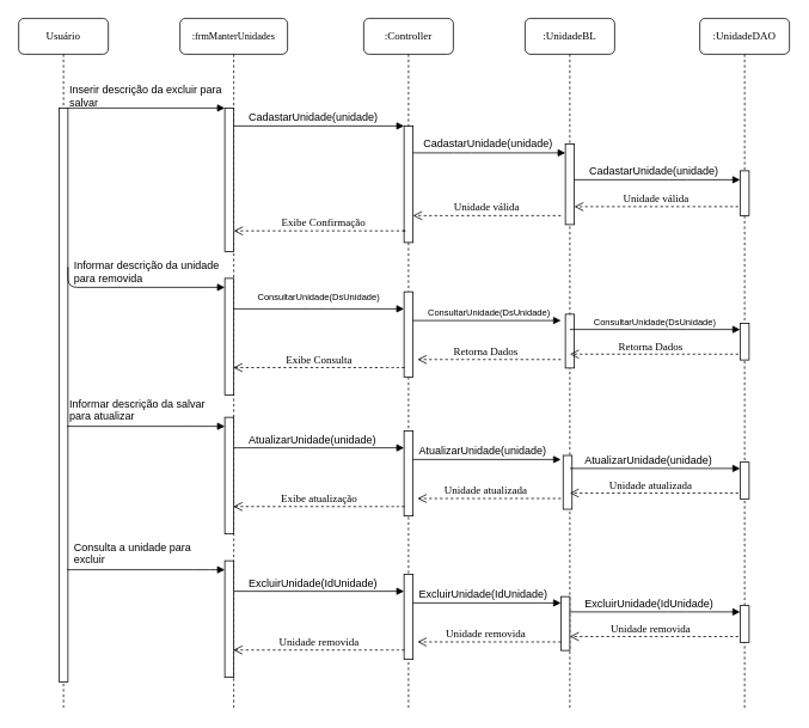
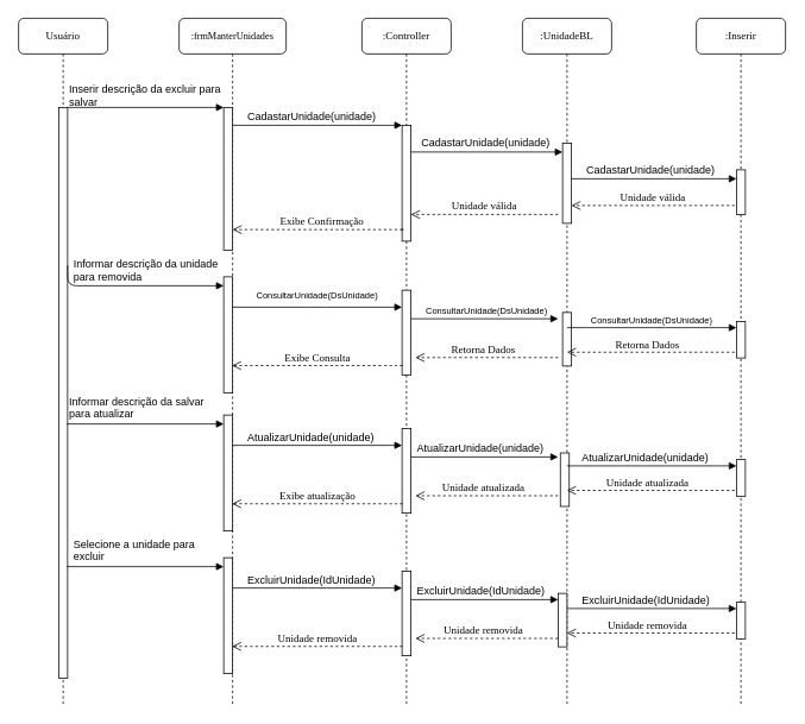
  <mxCell id="0" />
  <mxCell id="1" parent="0" />
  <mxCell id="2" value="&lt;font style=&quot;font-size: 11px&quot;&gt;:frmManterUnidades&lt;/font&gt;" style="shape=umlLifeline;perimeter=lifelinePerimeter;whiteSpace=wrap;html=1;container=1;collapsible=0;recursiveResize=0;outlineConnect=0;rounded=1;shadow=0;comic=0;labelBackgroundColor=none;strokeColor=#000000;strokeWidth=1;fillColor=#FFFFFF;fontFamily=Verdana;fontSize=12;fontColor=#000000;align=center;" parent="1" vertex="1"><mxGeometry x="200" y="20" width="120" height="770" as="geometry" /></mxCell>
  <mxCell id="3" value="" style="html=1;points=[];perimeter=orthogonalPerimeter;rounded=0;shadow=0;comic=0;labelBackgroundColor=none;strokeColor=#000000;strokeWidth=1;fillColor=#FFFFFF;fontFamily=Verdana;fontSize=12;fontColor=#000000;align=center;" parent="2" vertex="1"><mxGeometry x="50" y="100" width="10" height="160" as="geometry" /></mxCell>
  <mxCell id="4" value=":Controller" style="shape=umlLifeline;perimeter=lifelinePerimeter;whiteSpace=wrap;html=1;container=1;collapsible=0;recursiveResize=0;outlineConnect=0;rounded=1;shadow=0;comic=0;labelBackgroundColor=none;strokeColor=#000000;strokeWidth=1;fillColor=#FFFFFF;fontFamily=Verdana;fontSize=12;fontColor=#000000;align=center;" parent="1" vertex="1"><mxGeometry x="405" y="20" width="100" height="770" as="geometry" /></mxCell>
  <mxCell id="5" value="" style="html=1;points=[];perimeter=orthogonalPerimeter;rounded=0;shadow=0;comic=0;labelBackgroundColor=none;strokeColor=#000000;strokeWidth=1;fillColor=#FFFFFF;fontFamily=Verdana;fontSize=12;fontColor=#000000;align=center;" parent="4" vertex="1"><mxGeometry x="45" y="120" width="10" height="130" as="geometry" /></mxCell>
  <mxCell id="6" value="" style="html=1;points=[];perimeter=orthogonalPerimeter;rounded=0;shadow=0;comic=0;labelBackgroundColor=none;strokeColor=#000000;strokeWidth=1;fillColor=#FFFFFF;fontFamily=Verdana;fontSize=12;fontColor=#000000;align=center;" parent="4" vertex="1"><mxGeometry x="45" y="305" width="10" height="95" as="geometry" /></mxCell>
  <mxCell id="7" value=":UnidadeBL" style="shape=umlLifeline;perimeter=lifelinePerimeter;whiteSpace=wrap;html=1;container=1;collapsible=0;recursiveResize=0;outlineConnect=0;rounded=1;shadow=0;comic=0;labelBackgroundColor=none;strokeColor=#000000;strokeWidth=1;fillColor=#FFFFFF;fontFamily=Verdana;fontSize=12;fontColor=#000000;align=center;" parent="1" vertex="1"><mxGeometry x="585" y="20" width="100" height="770" as="geometry" /></mxCell>
  <mxCell id="8" value="" style="html=1;points=[];perimeter=orthogonalPerimeter;rounded=0;shadow=0;comic=0;labelBackgroundColor=none;strokeColor=#000000;strokeWidth=1;fillColor=#FFFFFF;fontFamily=Verdana;fontSize=12;fontColor=#000000;align=center;" parent="7" vertex="1"><mxGeometry x="45" y="140" width="10" height="90" as="geometry" /></mxCell>
  <mxCell id="9" value="" style="html=1;points=[];perimeter=orthogonalPerimeter;rounded=0;shadow=0;comic=0;labelBackgroundColor=none;strokeColor=#000000;strokeWidth=1;fillColor=#FFFFFF;fontFamily=Verdana;fontSize=12;fontColor=#000000;align=center;" parent="7" vertex="1"><mxGeometry x="45" y="330" width="10" height="60" as="geometry" /></mxCell>
- <mxCell id="10" value=":UnidadeDAO" style="shape=umlLifeline;perimeter=lifelinePerimeter;whiteSpace=wrap;html=1;container=1;collapsible=0;recursiveResize=0;outlineConnect=0;rounded=1;shadow=0;comic=0;labelBackgroundColor=none;strokeColor=#000000;strokeWidth=1;fillColor=#FFFFFF;fontFamily=Verdana;fontSize=12;fontColor=#000000;align=center;" parent="1" vertex="1"><mxGeometry x="780" y="20" width="100" height="770" as="geometry" /></mxCell>
+ <mxCell id="10" value=":Inserir" style="shape=umlLifeline;perimeter=lifelinePerimeter;whiteSpace=wrap;html=1;container=1;collapsible=0;recursiveResize=0;outlineConnect=0;rounded=1;shadow=0;comic=0;labelBackgroundColor=none;strokeColor=#000000;strokeWidth=1;fillColor=#FFFFFF;fontFamily=Verdana;fontSize=12;fontColor=#000000;align=center;" parent="1" vertex="1"><mxGeometry x="780" y="20" width="100" height="770" as="geometry" /></mxCell>
  <mxCell id="11" value="" style="html=1;points=[];perimeter=orthogonalPerimeter;rounded=0;shadow=0;comic=0;labelBackgroundColor=none;strokeColor=#000000;strokeWidth=1;fillColor=#FFFFFF;fontFamily=Verdana;fontSize=12;fontColor=#000000;align=center;" parent="10" vertex="1"><mxGeometry x="45" y="170" width="10" height="50" as="geometry" /></mxCell>
  <mxCell id="12" value="" style="html=1;points=[];perimeter=orthogonalPerimeter;rounded=0;shadow=0;comic=0;labelBackgroundColor=none;strokeColor=#000000;strokeWidth=1;fillColor=#FFFFFF;fontFamily=Verdana;fontSize=12;fontColor=#000000;align=center;" parent="10" vertex="1"><mxGeometry x="45" y="340" width="10" height="41" as="geometry" /></mxCell>
  <mxCell id="13" value="Usuário" style="shape=umlLifeline;perimeter=lifelinePerimeter;whiteSpace=wrap;html=1;container=1;collapsible=0;recursiveResize=0;outlineConnect=0;rounded=1;shadow=0;comic=0;labelBackgroundColor=none;strokeColor=#000000;strokeWidth=1;fillColor=#FFFFFF;fontFamily=Verdana;fontSize=12;fontColor=#000000;align=center;" parent="1" vertex="1"><mxGeometry x="20" y="20" width="100" height="770" as="geometry" /></mxCell>
  <mxCell id="14" value="" style="html=1;points=[];perimeter=orthogonalPerimeter;rounded=0;shadow=0;comic=0;labelBackgroundColor=none;strokeColor=#000000;strokeWidth=1;fillColor=#FFFFFF;fontFamily=Verdana;fontSize=12;fontColor=#000000;align=center;" parent="13" vertex="1"><mxGeometry x="45" y="100" width="10" height="640" as="geometry" /></mxCell>
  <mxCell id="15" value="" style="html=1;verticalAlign=bottom;endArrow=block;labelBackgroundColor=none;fontFamily=Verdana;fontSize=12;edgeStyle=elbowEdgeStyle;elbow=vertical;" parent="1" source="5" target="8" edge="1"><mxGeometry relative="1" as="geometry"><mxPoint x="505" y="160" as="sourcePoint" /><Array as="points"><mxPoint x="515" y="170" /><mxPoint x="545" y="180" /><mxPoint x="455" y="160" /></Array></mxGeometry></mxCell>
  <mxCell id="16" value="" style="html=1;verticalAlign=bottom;endArrow=block;labelBackgroundColor=none;fontFamily=Verdana;fontSize=12;edgeStyle=elbowEdgeStyle;elbow=vertical;" parent="1" source="8" target="11" edge="1"><mxGeometry x="0.308" y="10" relative="1" as="geometry"><mxPoint x="645" y="170" as="sourcePoint" /><mxPoint x="755" y="220" as="targetPoint" /><Array as="points"><mxPoint x="755" y="200" /><mxPoint x="685" y="220" /><mxPoint x="705" y="170" /></Array><mxPoint as="offset" /></mxGeometry></mxCell>
  <mxCell id="17" value="" style="html=1;verticalAlign=bottom;endArrow=block;entryX=0;entryY=0;labelBackgroundColor=none;fontFamily=Verdana;fontSize=12;edgeStyle=elbowEdgeStyle;elbow=vertical;" parent="1" source="14" target="3" edge="1"><mxGeometry relative="1" as="geometry"><mxPoint x="215" y="130" as="sourcePoint" /></mxGeometry></mxCell>
  <mxCell id="18" value="" style="html=1;verticalAlign=bottom;endArrow=block;entryX=0;entryY=0;labelBackgroundColor=none;fontFamily=Verdana;fontSize=12;edgeStyle=elbowEdgeStyle;elbow=vertical;" parent="1" source="3" target="5" edge="1"><mxGeometry relative="1" as="geometry"><mxPoint x="365" y="140" as="sourcePoint" /></mxGeometry></mxCell>
  <mxCell id="19" value="CadastarUnidade(unidade)" style="text;html=1;resizable=0;points=[];autosize=1;align=left;verticalAlign=top;spacingTop=-4;" parent="1" vertex="1"><mxGeometry x="275" y="120" width="160" height="20" as="geometry" /></mxCell>
  <mxCell id="20" value="Inserir descrição da excluir para&amp;nbsp;&lt;br&gt;salvar" style="text;html=1;resizable=0;points=[];autosize=1;align=left;verticalAlign=top;spacingTop=-4;" parent="1" vertex="1"><mxGeometry x="75" y="90" width="200" height="30" as="geometry" /></mxCell>
  <mxCell id="21" value="CadastarUnidade(unidade)" style="text;html=1;resizable=0;points=[];autosize=1;align=left;verticalAlign=top;spacingTop=-4;" parent="1" vertex="1"><mxGeometry x="470" y="150" width="160" height="20" as="geometry" /></mxCell>
  <mxCell id="22" value="CadastarUnidade(unidade)" style="text;html=1;resizable=0;points=[];autosize=1;align=left;verticalAlign=top;spacingTop=-4;" parent="1" vertex="1"><mxGeometry x="655" y="180" width="160" height="20" as="geometry" /></mxCell>
  <mxCell id="23" value="Unidade válida" style="html=1;verticalAlign=bottom;endArrow=open;dashed=1;endSize=8;labelBackgroundColor=none;fontFamily=Verdana;fontSize=12;edgeStyle=elbowEdgeStyle;elbow=vertical;" parent="1" target="8" edge="1"><mxGeometry relative="1" as="geometry"><mxPoint x="655" y="261" as="targetPoint" /><Array as="points"><mxPoint x="785" y="230" /></Array><mxPoint x="823" y="230" as="sourcePoint" /></mxGeometry></mxCell>
  <mxCell id="24" value="Unidade válida" style="html=1;verticalAlign=bottom;endArrow=open;dashed=1;endSize=8;labelBackgroundColor=none;fontFamily=Verdana;fontSize=12;edgeStyle=elbowEdgeStyle;elbow=vertical;" parent="1" target="5" edge="1"><mxGeometry relative="1" as="geometry"><mxPoint x="475" y="230" as="targetPoint" /><Array as="points"><mxPoint x="585" y="240" /><mxPoint x="605" y="250" /><mxPoint x="585" y="290" /><mxPoint x="615" y="250" /><mxPoint x="455" y="230" /></Array><mxPoint x="625" y="240" as="sourcePoint" /></mxGeometry></mxCell>
  <mxCell id="25" value="Exibe Confirmação" style="html=1;verticalAlign=bottom;endArrow=open;dashed=1;endSize=8;labelBackgroundColor=none;fontFamily=Verdana;fontSize=12;edgeStyle=elbowEdgeStyle;elbow=vertical;exitX=-0.129;exitY=0.9;exitDx=0;exitDy=0;exitPerimeter=0;" parent="1" source="5" target="3" edge="1"><mxGeometry relative="1" as="geometry"><mxPoint x="274" y="309" as="targetPoint" /><Array as="points"><mxPoint x="455" y="257" /><mxPoint x="455" y="309" /></Array><mxPoint x="451" y="270" as="sourcePoint" /></mxGeometry></mxCell>
  <mxCell id="26" value="" style="html=1;verticalAlign=bottom;endArrow=block;labelBackgroundColor=none;fontFamily=Verdana;fontSize=12;edgeStyle=elbowEdgeStyle;elbow=vertical;exitX=1;exitY=0.277;exitDx=0;exitDy=0;exitPerimeter=0;" parent="1" source="14" target="28" edge="1"><mxGeometry relative="1" as="geometry"><mxPoint x="79" y="320" as="sourcePoint" /><mxPoint x="245" y="330" as="targetPoint" /><Array as="points"><mxPoint x="225" y="320" /></Array></mxGeometry></mxCell>
  <mxCell id="27" value="Informar descrição da unidade&lt;br&gt;para removida" style="text;html=1;resizable=0;points=[];autosize=1;align=left;verticalAlign=middle;spacingTop=-4;" parent="1" vertex="1"><mxGeometry x="80" y="290" width="180" height="30" as="geometry" /></mxCell>
  <mxCell id="28" value="" style="html=1;points=[];perimeter=orthogonalPerimeter;rounded=0;shadow=0;comic=0;labelBackgroundColor=none;strokeColor=#000000;strokeWidth=1;fillColor=#FFFFFF;fontFamily=Verdana;fontSize=12;fontColor=#000000;align=center;" parent="1" vertex="1"><mxGeometry x="250" y="310" width="10" height="130" as="geometry" /></mxCell>
  <mxCell id="29" value="&lt;font style=&quot;font-size: 10px&quot;&gt;ConsultarUnidade(DsUnidade)&lt;/font&gt;" style="text;html=1;resizable=0;points=[];autosize=1;align=left;verticalAlign=top;spacingTop=-4;" parent="1" vertex="1"><mxGeometry x="285" y="320" width="150" height="20" as="geometry" /></mxCell>
  <mxCell id="30" value="" style="html=1;verticalAlign=bottom;endArrow=block;entryX=0;entryY=0;labelBackgroundColor=none;fontFamily=Verdana;fontSize=12;edgeStyle=elbowEdgeStyle;elbow=vertical;" parent="1" edge="1"><mxGeometry relative="1" as="geometry"><mxPoint x="260" y="344" as="sourcePoint" /><mxPoint x="450" y="344" as="targetPoint" /></mxGeometry></mxCell>
  <mxCell id="31" value="" style="html=1;verticalAlign=bottom;endArrow=block;labelBackgroundColor=none;fontFamily=Verdana;fontSize=12;edgeStyle=elbowEdgeStyle;elbow=vertical;" parent="1" edge="1"><mxGeometry relative="1" as="geometry"><mxPoint x="460" y="357" as="sourcePoint" /><mxPoint x="625" y="357" as="targetPoint" /></mxGeometry></mxCell>
  <mxCell id="32" value="&lt;span style=&quot;font-size: 10px&quot;&gt;ConsultarUnidade(DsUnidade)&lt;/span&gt;" style="text;html=1;resizable=0;points=[];autosize=1;align=left;verticalAlign=top;spacingTop=-4;" parent="1" vertex="1"><mxGeometry x="475" y="337.5" width="150" height="20" as="geometry" /></mxCell>
  <mxCell id="33" value="&lt;span style=&quot;font-size: 10px&quot;&gt;ConsultarUnidade(DsUnidade)&lt;/span&gt;" style="text;html=1;resizable=0;points=[];autosize=1;align=left;verticalAlign=top;spacingTop=-4;" parent="1" vertex="1"><mxGeometry x="660" y="347.5" width="150" height="20" as="geometry" /></mxCell>
  <mxCell id="34" value="" style="html=1;verticalAlign=bottom;endArrow=block;labelBackgroundColor=none;fontFamily=Verdana;fontSize=12;edgeStyle=elbowEdgeStyle;elbow=vertical;" parent="1" edge="1"><mxGeometry x="0.308" y="10" relative="1" as="geometry"><mxPoint x="635" y="367" as="sourcePoint" /><mxPoint x="825" y="367" as="targetPoint" /><Array as="points"><mxPoint x="755" y="367" /><mxPoint x="685" y="387" /><mxPoint x="705" y="337" /></Array><mxPoint as="offset" /></mxGeometry></mxCell>
  <mxCell id="35" value="Retorna Dados" style="html=1;verticalAlign=bottom;endArrow=open;dashed=1;endSize=8;labelBackgroundColor=none;fontFamily=Verdana;fontSize=12;edgeStyle=elbowEdgeStyle;elbow=vertical;" parent="1" edge="1"><mxGeometry x="0.043" relative="1" as="geometry"><mxPoint x="635" y="394.5" as="targetPoint" /><Array as="points"><mxPoint x="785" y="394.5" /></Array><mxPoint x="823" y="394.5" as="sourcePoint" /><mxPoint as="offset" /></mxGeometry></mxCell>
  <mxCell id="36" value="Retorna Dados" style="html=1;verticalAlign=bottom;endArrow=open;dashed=1;endSize=8;labelBackgroundColor=none;fontFamily=Verdana;fontSize=12;edgeStyle=elbowEdgeStyle;elbow=vertical;" parent="1" edge="1"><mxGeometry x="0.043" relative="1" as="geometry"><mxPoint x="465" y="401" as="targetPoint" /><Array as="points"><mxPoint x="587" y="400.5" /></Array><mxPoint x="625" y="400.5" as="sourcePoint" /><mxPoint as="offset" /></mxGeometry></mxCell>
  <mxCell id="37" value="Exibe Consulta" style="html=1;verticalAlign=bottom;endArrow=open;dashed=1;endSize=8;labelBackgroundColor=none;fontFamily=Verdana;fontSize=12;edgeStyle=elbowEdgeStyle;elbow=vertical;" parent="1" edge="1"><mxGeometry relative="1" as="geometry"><mxPoint x="259.5" y="409.5" as="targetPoint" /><Array as="points"><mxPoint x="434.5" y="409.5" /><mxPoint x="454.5" y="448.5" /></Array><mxPoint x="450.5" y="409.5" as="sourcePoint" /></mxGeometry></mxCell>
  <mxCell id="38" value="" style="html=1;points=[];perimeter=orthogonalPerimeter;rounded=0;shadow=0;comic=0;labelBackgroundColor=none;strokeColor=#000000;strokeWidth=1;fillColor=#FFFFFF;fontFamily=Verdana;fontSize=12;fontColor=#000000;align=center;" parent="1" vertex="1"><mxGeometry x="450" y="480" width="10" height="95" as="geometry" /></mxCell>
  <mxCell id="39" value="" style="html=1;points=[];perimeter=orthogonalPerimeter;rounded=0;shadow=0;comic=0;labelBackgroundColor=none;strokeColor=#000000;strokeWidth=1;fillColor=#FFFFFF;fontFamily=Verdana;fontSize=12;fontColor=#000000;align=center;" parent="1" vertex="1"><mxGeometry x="627.5" y="507.5" width="10" height="60" as="geometry" /></mxCell>
  <mxCell id="40" value="" style="html=1;points=[];perimeter=orthogonalPerimeter;rounded=0;shadow=0;comic=0;labelBackgroundColor=none;strokeColor=#000000;strokeWidth=1;fillColor=#FFFFFF;fontFamily=Verdana;fontSize=12;fontColor=#000000;align=center;" parent="1" vertex="1"><mxGeometry x="825" y="515" width="10" height="41" as="geometry" /></mxCell>
  <mxCell id="41" value="" style="html=1;verticalAlign=bottom;endArrow=block;labelBackgroundColor=none;fontFamily=Verdana;fontSize=12;edgeStyle=elbowEdgeStyle;elbow=vertical;exitX=0.95;exitY=0.323;exitDx=0;exitDy=0;exitPerimeter=0;" parent="1" target="43" edge="1"><mxGeometry relative="1" as="geometry"><mxPoint x="74" y="475" as="sourcePoint" /><mxPoint x="245" y="485" as="targetPoint" /><Array as="points"><mxPoint x="225" y="475" /></Array></mxGeometry></mxCell>
  <mxCell id="42" value="Informar descrição da salvar&lt;br&gt;para atualizar" style="text;html=1;resizable=0;points=[];autosize=1;align=left;verticalAlign=top;spacingTop=-4;" parent="1" vertex="1"><mxGeometry x="75" y="440" width="180" height="30" as="geometry" /></mxCell>
  <mxCell id="43" value="" style="html=1;points=[];perimeter=orthogonalPerimeter;rounded=0;shadow=0;comic=0;labelBackgroundColor=none;strokeColor=#000000;strokeWidth=1;fillColor=#FFFFFF;fontFamily=Verdana;fontSize=12;fontColor=#000000;align=center;" parent="1" vertex="1"><mxGeometry x="250" y="465" width="10" height="130" as="geometry" /></mxCell>
  <mxCell id="44" value="AtualizarUnidade(unidade)" style="text;html=1;resizable=0;points=[];autosize=1;align=left;verticalAlign=top;spacingTop=-4;" parent="1" vertex="1"><mxGeometry x="275" y="480" width="160" height="20" as="geometry" /></mxCell>
  <mxCell id="45" value="" style="html=1;verticalAlign=bottom;endArrow=block;entryX=0;entryY=0;labelBackgroundColor=none;fontFamily=Verdana;fontSize=12;edgeStyle=elbowEdgeStyle;elbow=vertical;" parent="1" edge="1"><mxGeometry relative="1" as="geometry"><mxPoint x="260" y="499" as="sourcePoint" /><mxPoint x="450" y="499" as="targetPoint" /></mxGeometry></mxCell>
  <mxCell id="46" value="" style="html=1;verticalAlign=bottom;endArrow=block;labelBackgroundColor=none;fontFamily=Verdana;fontSize=12;edgeStyle=elbowEdgeStyle;elbow=vertical;" parent="1" edge="1"><mxGeometry relative="1" as="geometry"><mxPoint x="460" y="512" as="sourcePoint" /><mxPoint x="625" y="512" as="targetPoint" /></mxGeometry></mxCell>
  <mxCell id="47" value="AtualizarUnidade(unidade)" style="text;html=1;resizable=0;points=[];autosize=1;align=left;verticalAlign=top;spacingTop=-4;" parent="1" vertex="1"><mxGeometry x="465" y="492.5" width="160" height="20" as="geometry" /></mxCell>
  <mxCell id="48" value="AtualizarUnidade(unidade)" style="text;html=1;resizable=0;points=[];autosize=1;align=left;verticalAlign=top;spacingTop=-4;" parent="1" vertex="1"><mxGeometry x="650" y="502.5" width="160" height="20" as="geometry" /></mxCell>
  <mxCell id="49" value="" style="html=1;verticalAlign=bottom;endArrow=block;labelBackgroundColor=none;fontFamily=Verdana;fontSize=12;edgeStyle=elbowEdgeStyle;elbow=vertical;" parent="1" edge="1"><mxGeometry x="0.308" y="10" relative="1" as="geometry"><mxPoint x="635" y="522" as="sourcePoint" /><mxPoint x="825" y="522" as="targetPoint" /><Array as="points"><mxPoint x="755" y="522" /><mxPoint x="685" y="542" /><mxPoint x="705" y="492" /></Array><mxPoint as="offset" /></mxGeometry></mxCell>
  <mxCell id="50" value="Unidade atualizada" style="html=1;verticalAlign=bottom;endArrow=open;dashed=1;endSize=8;labelBackgroundColor=none;fontFamily=Verdana;fontSize=12;edgeStyle=elbowEdgeStyle;elbow=vertical;" parent="1" edge="1"><mxGeometry x="0.043" relative="1" as="geometry"><mxPoint x="635" y="549.5" as="targetPoint" /><Array as="points"><mxPoint x="785" y="549.5" /></Array><mxPoint x="823" y="549.5" as="sourcePoint" /><mxPoint as="offset" /></mxGeometry></mxCell>
  <mxCell id="51" value="Unidade atualizada" style="html=1;verticalAlign=bottom;endArrow=open;dashed=1;endSize=8;labelBackgroundColor=none;fontFamily=Verdana;fontSize=12;edgeStyle=elbowEdgeStyle;elbow=vertical;" parent="1" edge="1"><mxGeometry x="0.043" relative="1" as="geometry"><mxPoint x="465" y="556" as="targetPoint" /><Array as="points"><mxPoint x="587" y="555.5" /></Array><mxPoint x="625" y="555.5" as="sourcePoint" /><mxPoint as="offset" /></mxGeometry></mxCell>
  <mxCell id="52" value="Exibe atualização" style="html=1;verticalAlign=bottom;endArrow=open;dashed=1;endSize=8;labelBackgroundColor=none;fontFamily=Verdana;fontSize=12;edgeStyle=elbowEdgeStyle;elbow=vertical;" parent="1" edge="1"><mxGeometry relative="1" as="geometry"><mxPoint x="259.5" y="564.5" as="targetPoint" /><Array as="points"><mxPoint x="434.5" y="564.5" /><mxPoint x="454.5" y="603.5" /></Array><mxPoint x="450.5" y="564.5" as="sourcePoint" /></mxGeometry></mxCell>
  <mxCell id="53" value="" style="html=1;points=[];perimeter=orthogonalPerimeter;rounded=0;shadow=0;comic=0;labelBackgroundColor=none;strokeColor=#000000;strokeWidth=1;fillColor=#FFFFFF;fontFamily=Verdana;fontSize=12;fontColor=#000000;align=center;" parent="1" vertex="1"><mxGeometry x="450" y="640" width="10" height="95" as="geometry" /></mxCell>
  <mxCell id="54" value="" style="html=1;points=[];perimeter=orthogonalPerimeter;rounded=0;shadow=0;comic=0;labelBackgroundColor=none;strokeColor=#000000;strokeWidth=1;fillColor=#FFFFFF;fontFamily=Verdana;fontSize=12;fontColor=#000000;align=center;" parent="1" vertex="1"><mxGeometry x="625" y="665" width="10" height="60" as="geometry" /></mxCell>
  <mxCell id="55" value="" style="html=1;points=[];perimeter=orthogonalPerimeter;rounded=0;shadow=0;comic=0;labelBackgroundColor=none;strokeColor=#000000;strokeWidth=1;fillColor=#FFFFFF;fontFamily=Verdana;fontSize=12;fontColor=#000000;align=center;" parent="1" vertex="1"><mxGeometry x="825" y="675" width="10" height="41" as="geometry" /></mxCell>
  <mxCell id="56" value="" style="html=1;verticalAlign=bottom;endArrow=block;labelBackgroundColor=none;fontFamily=Verdana;fontSize=12;edgeStyle=elbowEdgeStyle;elbow=vertical;exitX=0.95;exitY=0.323;exitDx=0;exitDy=0;exitPerimeter=0;" parent="1" target="58" edge="1"><mxGeometry relative="1" as="geometry"><mxPoint x="74" y="635" as="sourcePoint" /><mxPoint x="245" y="645" as="targetPoint" /><Array as="points"><mxPoint x="225" y="635" /></Array></mxGeometry></mxCell>
- <mxCell id="57" value="Consulta a unidade para&lt;br&gt;excluir" style="text;html=1;resizable=0;points=[];autosize=1;align=left;verticalAlign=top;spacingTop=-4;" parent="1" vertex="1"><mxGeometry x="80" y="600" width="150" height="30" as="geometry" /></mxCell>
+ <mxCell id="57" value="Selecione a unidade para&lt;br&gt;excluir" style="text;html=1;resizable=0;points=[];autosize=1;align=left;verticalAlign=top;spacingTop=-4;" parent="1" vertex="1"><mxGeometry x="80" y="600" width="150" height="30" as="geometry" /></mxCell>
  <mxCell id="58" value="" style="html=1;points=[];perimeter=orthogonalPerimeter;rounded=0;shadow=0;comic=0;labelBackgroundColor=none;strokeColor=#000000;strokeWidth=1;fillColor=#FFFFFF;fontFamily=Verdana;fontSize=12;fontColor=#000000;align=center;" parent="1" vertex="1"><mxGeometry x="250" y="625" width="10" height="130" as="geometry" /></mxCell>
  <mxCell id="59" value="ExcluirUnidade(IdUnidade)" style="text;html=1;resizable=0;points=[];autosize=1;align=left;verticalAlign=top;spacingTop=-4;" parent="1" vertex="1"><mxGeometry x="275" y="640" width="160" height="20" as="geometry" /></mxCell>
  <mxCell id="60" value="" style="html=1;verticalAlign=bottom;endArrow=block;entryX=0;entryY=0;labelBackgroundColor=none;fontFamily=Verdana;fontSize=12;edgeStyle=elbowEdgeStyle;elbow=vertical;" parent="1" edge="1"><mxGeometry relative="1" as="geometry"><mxPoint x="260" y="659" as="sourcePoint" /><mxPoint x="450" y="659" as="targetPoint" /></mxGeometry></mxCell>
  <mxCell id="61" value="" style="html=1;verticalAlign=bottom;endArrow=block;labelBackgroundColor=none;fontFamily=Verdana;fontSize=12;edgeStyle=elbowEdgeStyle;elbow=vertical;" parent="1" edge="1"><mxGeometry relative="1" as="geometry"><mxPoint x="460" y="672" as="sourcePoint" /><mxPoint x="625" y="672" as="targetPoint" /></mxGeometry></mxCell>
  <mxCell id="62" value="ExcluirUnidade(IdUnidade)" style="text;html=1;resizable=0;points=[];autosize=1;align=left;verticalAlign=top;spacingTop=-4;" parent="1" vertex="1"><mxGeometry x="465" y="652.5" width="160" height="20" as="geometry" /></mxCell>
  <mxCell id="63" value="ExcluirUnidade(IdUnidade)" style="text;html=1;resizable=0;points=[];autosize=1;align=left;verticalAlign=top;spacingTop=-4;" parent="1" vertex="1"><mxGeometry x="650" y="662.5" width="160" height="20" as="geometry" /></mxCell>
  <mxCell id="64" value="" style="html=1;verticalAlign=bottom;endArrow=block;labelBackgroundColor=none;fontFamily=Verdana;fontSize=12;edgeStyle=elbowEdgeStyle;elbow=vertical;" parent="1" edge="1"><mxGeometry x="0.308" y="10" relative="1" as="geometry"><mxPoint x="635" y="682" as="sourcePoint" /><mxPoint x="825" y="682" as="targetPoint" /><Array as="points"><mxPoint x="755" y="682" /><mxPoint x="685" y="702" /><mxPoint x="705" y="652" /></Array><mxPoint as="offset" /></mxGeometry></mxCell>
  <mxCell id="65" value="Unidade removida" style="html=1;verticalAlign=bottom;endArrow=open;dashed=1;endSize=8;labelBackgroundColor=none;fontFamily=Verdana;fontSize=12;edgeStyle=elbowEdgeStyle;elbow=vertical;" parent="1" edge="1"><mxGeometry x="0.043" relative="1" as="geometry"><mxPoint x="635" y="709.5" as="targetPoint" /><Array as="points"><mxPoint x="785" y="709.5" /></Array><mxPoint x="823" y="709.5" as="sourcePoint" /><mxPoint as="offset" /></mxGeometry></mxCell>
  <mxCell id="66" value="Unidade removida" style="html=1;verticalAlign=bottom;endArrow=open;dashed=1;endSize=8;labelBackgroundColor=none;fontFamily=Verdana;fontSize=12;edgeStyle=elbowEdgeStyle;elbow=vertical;" parent="1" edge="1"><mxGeometry x="0.043" relative="1" as="geometry"><mxPoint x="465" y="716" as="targetPoint" /><Array as="points"><mxPoint x="587" y="715.5" /></Array><mxPoint x="625" y="715.5" as="sourcePoint" /><mxPoint as="offset" /></mxGeometry></mxCell>
  <mxCell id="67" value="Unidade removida" style="html=1;verticalAlign=bottom;endArrow=open;dashed=1;endSize=8;labelBackgroundColor=none;fontFamily=Verdana;fontSize=12;edgeStyle=elbowEdgeStyle;elbow=vertical;" parent="1" edge="1"><mxGeometry relative="1" as="geometry"><mxPoint x="259.5" y="724.5" as="targetPoint" /><Array as="points"><mxPoint x="434.5" y="724.5" /><mxPoint x="454.5" y="763.5" /></Array><mxPoint x="450.5" y="724.5" as="sourcePoint" /></mxGeometry></mxCell>
